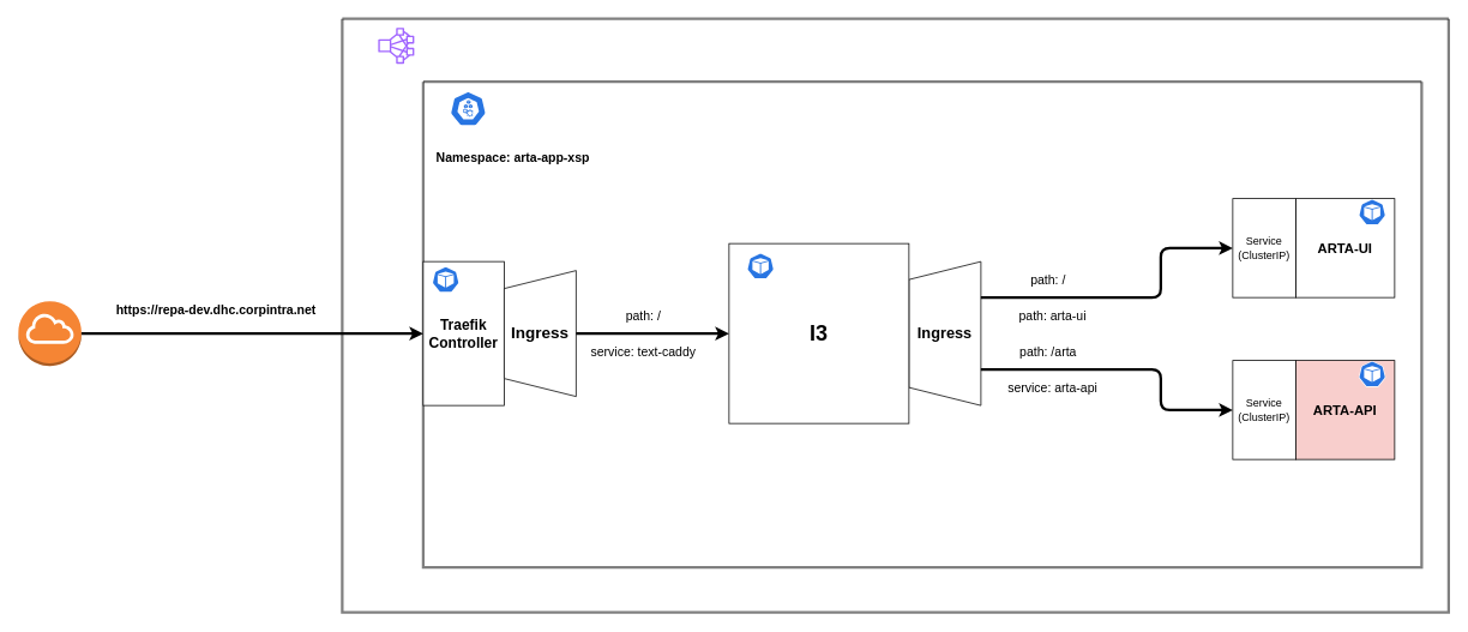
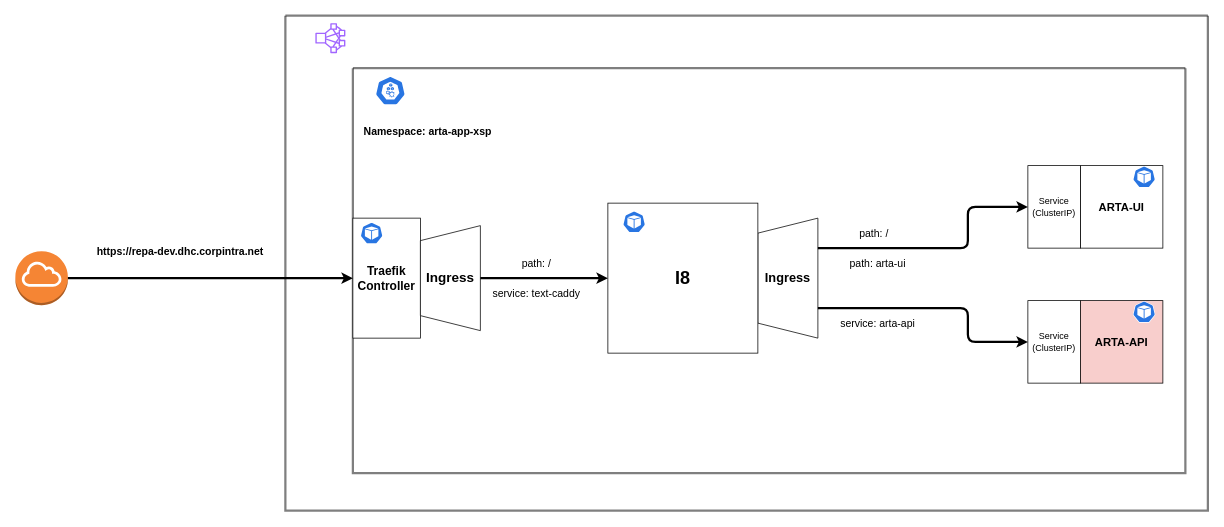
  <mxCell id="0" />
  <mxCell id="1" parent="0" />
  <mxCell id="2" value="" style="swimlane;startSize=0;strokeWidth=3;opacity=50;" vertex="1" parent="1"><mxGeometry x="380" y="20" width="1230" height="660" as="geometry"><mxRectangle x="320" y="-30" width="50" height="40" as="alternateBounds" /></mxGeometry></mxCell>
  <mxCell id="3" value="POD" style="text;html=1;strokeColor=none;fillColor=none;align=center;verticalAlign=middle;whiteSpace=wrap;rounded=0;opacity=50;" vertex="1" parent="2"><mxGeometry x="1060" y="380" width="40" height="20" as="geometry" /></mxCell>
  <mxCell id="4" value="" style="swimlane;startSize=0;strokeWidth=3;opacity=50;" vertex="1" parent="2"><mxGeometry x="90" y="70" width="1110" height="540" as="geometry" /></mxCell>
  <mxCell id="5" value="&lt;b style=&quot;font-size: 17px&quot;&gt;&lt;span&gt;Ingress&lt;/span&gt;&lt;/b&gt;" style="shape=trapezoid;perimeter=trapezoidPerimeter;whiteSpace=wrap;html=1;fixedSize=1;direction=north;" vertex="1" parent="4"><mxGeometry x="540" y="200" width="80" height="160" as="geometry" /></mxCell>
  <mxCell id="6" value="&lt;b&gt;&lt;font style=&quot;font-size: 15px&quot;&gt;ARTA-UI&lt;/font&gt;&lt;/b&gt;" style="whiteSpace=wrap;html=1;aspect=fixed;" vertex="1" parent="4"><mxGeometry x="970" y="130" width="110" height="110" as="geometry" /></mxCell>
  <mxCell id="7" value="&lt;span&gt;Service&lt;/span&gt;&lt;br&gt;&lt;span&gt;(ClusterIP)&lt;/span&gt;" style="rounded=0;whiteSpace=wrap;html=1;" vertex="1" parent="4"><mxGeometry x="900" y="130" width="70" height="110" as="geometry" /></mxCell>
  <mxCell id="8" value="Service&lt;br&gt;(ClusterIP)" style="rounded=0;whiteSpace=wrap;html=1;" vertex="1" parent="4"><mxGeometry x="900" y="310" width="70" height="110" as="geometry" /></mxCell>
  <mxCell id="9" value="&lt;b&gt;&lt;font style=&quot;font-size: 15px&quot;&gt;ARTA-API&lt;/font&gt;&lt;/b&gt;" style="whiteSpace=wrap;html=1;aspect=fixed;fillColor=#f8cecc;" vertex="1" parent="4"><mxGeometry x="970" y="310" width="110" height="110" as="geometry" /></mxCell>
  <mxCell id="10" value="" style="edgeStyle=elbowEdgeStyle;elbow=horizontal;endArrow=classic;html=1;strokeWidth=3;entryX=0;entryY=0.5;entryDx=0;entryDy=0;exitX=0.25;exitY=1;exitDx=0;exitDy=0;" edge="1" parent="4" source="5" target="8"><mxGeometry width="50" height="50" relative="1" as="geometry"><mxPoint x="190" y="310" as="sourcePoint" /><mxPoint x="190" y="270" as="targetPoint" /><Array as="points"><mxPoint x="820" y="340" /></Array></mxGeometry></mxCell>
  <mxCell id="11" value="" style="edgeStyle=elbowEdgeStyle;elbow=horizontal;endArrow=classic;html=1;strokeWidth=3;entryX=0;entryY=0.5;entryDx=0;entryDy=0;exitX=0.75;exitY=1;exitDx=0;exitDy=0;" edge="1" parent="4" source="5" target="7"><mxGeometry width="50" height="50" relative="1" as="geometry"><mxPoint x="-290" y="250" as="sourcePoint" /><mxPoint x="-240" y="200" as="targetPoint" /><Array as="points"><mxPoint x="820" y="210" /></Array></mxGeometry></mxCell>
  <mxCell id="12" value="&lt;font size=&quot;3&quot;&gt;&lt;b&gt;Traefik Controller&lt;/b&gt;&lt;/font&gt;" style="rounded=0;whiteSpace=wrap;html=1;" vertex="1" parent="4"><mxGeometry y="200" width="90" height="160" as="geometry" /></mxCell>
  <mxCell id="13" value="" style="shape=trapezoid;perimeter=trapezoidPerimeter;whiteSpace=wrap;html=1;fixedSize=1;direction=north;" vertex="1" parent="4"><mxGeometry x="90" y="210" width="80" height="140" as="geometry" /></mxCell>
  <mxCell id="14" value="&lt;font style=&quot;font-size: 18px&quot;&gt;&lt;b&gt;Ingress&lt;/b&gt;&lt;/font&gt;" style="text;html=1;strokeColor=none;fillColor=none;align=center;verticalAlign=middle;whiteSpace=wrap;rounded=0;" vertex="1" parent="4"><mxGeometry x="100" y="250" width="60" height="60" as="geometry" /></mxCell>
  <mxCell id="15" value="" style="whiteSpace=wrap;html=1;aspect=fixed;" vertex="1" parent="4"><mxGeometry x="340" y="180" width="200" height="200" as="geometry" /></mxCell>
  <mxCell id="16" value="" style="endArrow=classic;html=1;exitX=0.5;exitY=1;exitDx=0;exitDy=0;entryX=0;entryY=0.5;entryDx=0;entryDy=0;strokeWidth=3;" edge="1" parent="4" source="13" target="15"><mxGeometry width="50" height="50" relative="1" as="geometry"><mxPoint x="230" y="300" as="sourcePoint" /><mxPoint x="280" y="250" as="targetPoint" /></mxGeometry></mxCell>
  <mxCell id="17" value="&lt;font style=&quot;font-size: 14px&quot;&gt;&lt;b&gt;Namespace: arta-app-xsp&lt;/b&gt;&lt;/font&gt;" style="text;html=1;strokeColor=none;fillColor=none;align=center;verticalAlign=middle;whiteSpace=wrap;rounded=0;" vertex="1" parent="4"><mxGeometry x="-10" y="70" width="220" height="30" as="geometry" /></mxCell>
- <mxCell id="18" value="&lt;font style=&quot;font-size: 24px&quot;&gt;&lt;b&gt;I3&lt;/b&gt;&lt;/font&gt;" style="text;html=1;strokeColor=none;fillColor=none;align=center;verticalAlign=middle;whiteSpace=wrap;rounded=0;" vertex="1" parent="4"><mxGeometry x="380" y="245" width="120" height="70" as="geometry" /></mxCell>
+ <mxCell id="18" value="&lt;font style=&quot;font-size: 24px&quot;&gt;&lt;b&gt;I8&lt;/b&gt;&lt;/font&gt;" style="text;html=1;strokeColor=none;fillColor=none;align=center;verticalAlign=middle;whiteSpace=wrap;rounded=0;" vertex="1" parent="4"><mxGeometry x="380" y="245" width="120" height="70" as="geometry" /></mxCell>
  <mxCell id="19" value="&lt;font style=&quot;font-size: 14px&quot;&gt;path: arta-ui&lt;/font&gt;" style="text;html=1;strokeColor=none;fillColor=none;align=center;verticalAlign=middle;whiteSpace=wrap;rounded=0;" vertex="1" parent="4"><mxGeometry x="640" y="250" width="120" height="20" as="geometry" /></mxCell>
  <mxCell id="20" value="&lt;font style=&quot;font-size: 14px&quot;&gt;path: /&lt;/font&gt;" style="text;html=1;strokeColor=none;fillColor=none;align=center;verticalAlign=middle;whiteSpace=wrap;rounded=0;" vertex="1" parent="4"><mxGeometry x="210" y="250" width="70" height="20" as="geometry" /></mxCell>
  <mxCell id="21" value="&lt;font style=&quot;font-size: 14px&quot;&gt;service: text-caddy&lt;/font&gt;" style="text;html=1;strokeColor=none;fillColor=none;align=center;verticalAlign=middle;whiteSpace=wrap;rounded=0;" vertex="1" parent="4"><mxGeometry x="185" y="290" width="120" height="20" as="geometry" /></mxCell>
  <mxCell id="22" value="&lt;font style=&quot;font-size: 14px&quot;&gt;service: arta-api&lt;/font&gt;" style="text;html=1;strokeColor=none;fillColor=none;align=center;verticalAlign=middle;whiteSpace=wrap;rounded=0;" vertex="1" parent="4"><mxGeometry x="640" y="330" width="120" height="20" as="geometry" /></mxCell>
  <mxCell id="23" value="" style="html=1;dashed=0;whitespace=wrap;fillColor=#2875E2;strokeColor=#ffffff;points=[[0.005,0.63,0],[0.1,0.2,0],[0.9,0.2,0],[0.5,0,0],[0.995,0.63,0],[0.72,0.99,0],[0.5,1,0],[0.28,0.99,0]];shape=mxgraph.kubernetes.icon;prIcon=pod" vertex="1" parent="4"><mxGeometry x="1040" y="310" width="30" height="30" as="geometry" /></mxCell>
  <mxCell id="24" value="" style="html=1;dashed=0;whitespace=wrap;fillColor=#2875E2;strokeColor=#ffffff;points=[[0.005,0.63,0],[0.1,0.2,0],[0.9,0.2,0],[0.5,0,0],[0.995,0.63,0],[0.72,0.99,0],[0.5,1,0],[0.28,0.99,0]];shape=mxgraph.kubernetes.icon;prIcon=node" vertex="1" parent="4"><mxGeometry x="30" y="10" width="40" height="40" as="geometry" /></mxCell>
  <mxCell id="25" value="" style="html=1;dashed=0;whitespace=wrap;fillColor=#2875E2;strokeColor=#ffffff;points=[[0.005,0.63,0],[0.1,0.2,0],[0.9,0.2,0],[0.5,0,0],[0.995,0.63,0],[0.72,0.99,0],[0.5,1,0],[0.28,0.99,0]];shape=mxgraph.kubernetes.icon;prIcon=pod" vertex="1" parent="4"><mxGeometry x="360" y="190" width="30" height="30" as="geometry" /></mxCell>
  <mxCell id="26" value="" style="outlineConnect=0;fontColor=#232F3E;gradientColor=none;fillColor=#A166FF;strokeColor=none;dashed=0;verticalLabelPosition=bottom;verticalAlign=top;align=center;html=1;fontSize=12;fontStyle=0;aspect=fixed;pointerEvents=1;shape=mxgraph.aws4.cluster;direction=east;" vertex="1" parent="2"><mxGeometry x="40" y="10" width="40" height="40" as="geometry" /></mxCell>
  <mxCell id="27" value="&lt;font style=&quot;font-size: 14px&quot;&gt;path: /&lt;/font&gt;" style="text;html=1;strokeColor=none;fillColor=none;align=center;verticalAlign=middle;whiteSpace=wrap;rounded=0;" vertex="1" parent="1"><mxGeometry x="1130" y="300" width="70" height="20" as="geometry" /></mxCell>
- <mxCell id="28" value="&lt;font style=&quot;font-size: 14px&quot;&gt;path: /arta&lt;/font&gt;" style="text;html=1;strokeColor=none;fillColor=none;align=center;verticalAlign=middle;whiteSpace=wrap;rounded=0;" vertex="1" parent="1"><mxGeometry x="1130" y="380" width="70" height="20" as="geometry" /></mxCell>
  <mxCell id="29" value="" style="outlineConnect=0;dashed=0;verticalLabelPosition=bottom;verticalAlign=top;align=center;html=1;shape=mxgraph.aws3.internet_gateway;fillColor=#F58534;gradientColor=none;" vertex="1" parent="1"><mxGeometry x="20" y="334" width="70" height="72" as="geometry" /></mxCell>
  <mxCell id="30" value="" style="html=1;dashed=0;whitespace=wrap;fillColor=#2875E2;strokeColor=#ffffff;points=[[0.005,0.63,0],[0.1,0.2,0],[0.9,0.2,0],[0.5,0,0],[0.995,0.63,0],[0.72,0.99,0],[0.5,1,0],[0.28,0.99,0]];shape=mxgraph.kubernetes.icon;prIcon=pod" vertex="1" parent="1"><mxGeometry x="1510" y="220" width="30" height="30" as="geometry" /></mxCell>
  <mxCell id="31" value="" style="html=1;dashed=0;whitespace=wrap;fillColor=#2875E2;strokeColor=#ffffff;points=[[0.005,0.63,0],[0.1,0.2,0],[0.9,0.2,0],[0.5,0,0],[0.995,0.63,0],[0.72,0.99,0],[0.5,1,0],[0.28,0.99,0]];shape=mxgraph.kubernetes.icon;prIcon=pod" vertex="1" parent="1"><mxGeometry x="480" y="295" width="30" height="30" as="geometry" /></mxCell>
  <mxCell id="32" value="" style="endArrow=classic;html=1;strokeWidth=3;exitX=1;exitY=0.5;exitDx=0;exitDy=0;exitPerimeter=0;entryX=0;entryY=0.5;entryDx=0;entryDy=0;" edge="1" parent="1" source="29" target="12"><mxGeometry width="50" height="50" relative="1" as="geometry"><mxPoint x="150" y="380" as="sourcePoint" /><mxPoint x="870" y="280" as="targetPoint" /></mxGeometry></mxCell>
- <mxCell id="33" value="&lt;font style=&quot;font-size: 14px&quot;&gt;&lt;b&gt;https://repa-dev.dhc.corpintra.net&lt;/b&gt;&lt;/font&gt;" style="text;html=1;strokeColor=none;fillColor=none;align=center;verticalAlign=middle;whiteSpace=wrap;rounded=0;" vertex="1" parent="1"><mxGeometry x="120" y="334" width="240" height="20" as="geometry" /></mxCell>
+ <mxCell id="33" value="&lt;font style=&quot;font-size: 14px&quot;&gt;&lt;b&gt;https://repa-dev.dhc.corpintra.net&lt;/b&gt;&lt;/font&gt;" style="text;html=1;strokeColor=none;fillColor=none;align=center;verticalAlign=middle;whiteSpace=wrap;rounded=0;" vertex="1" parent="1"><mxGeometry x="120" y="324" width="240" height="20" as="geometry" /></mxCell>
